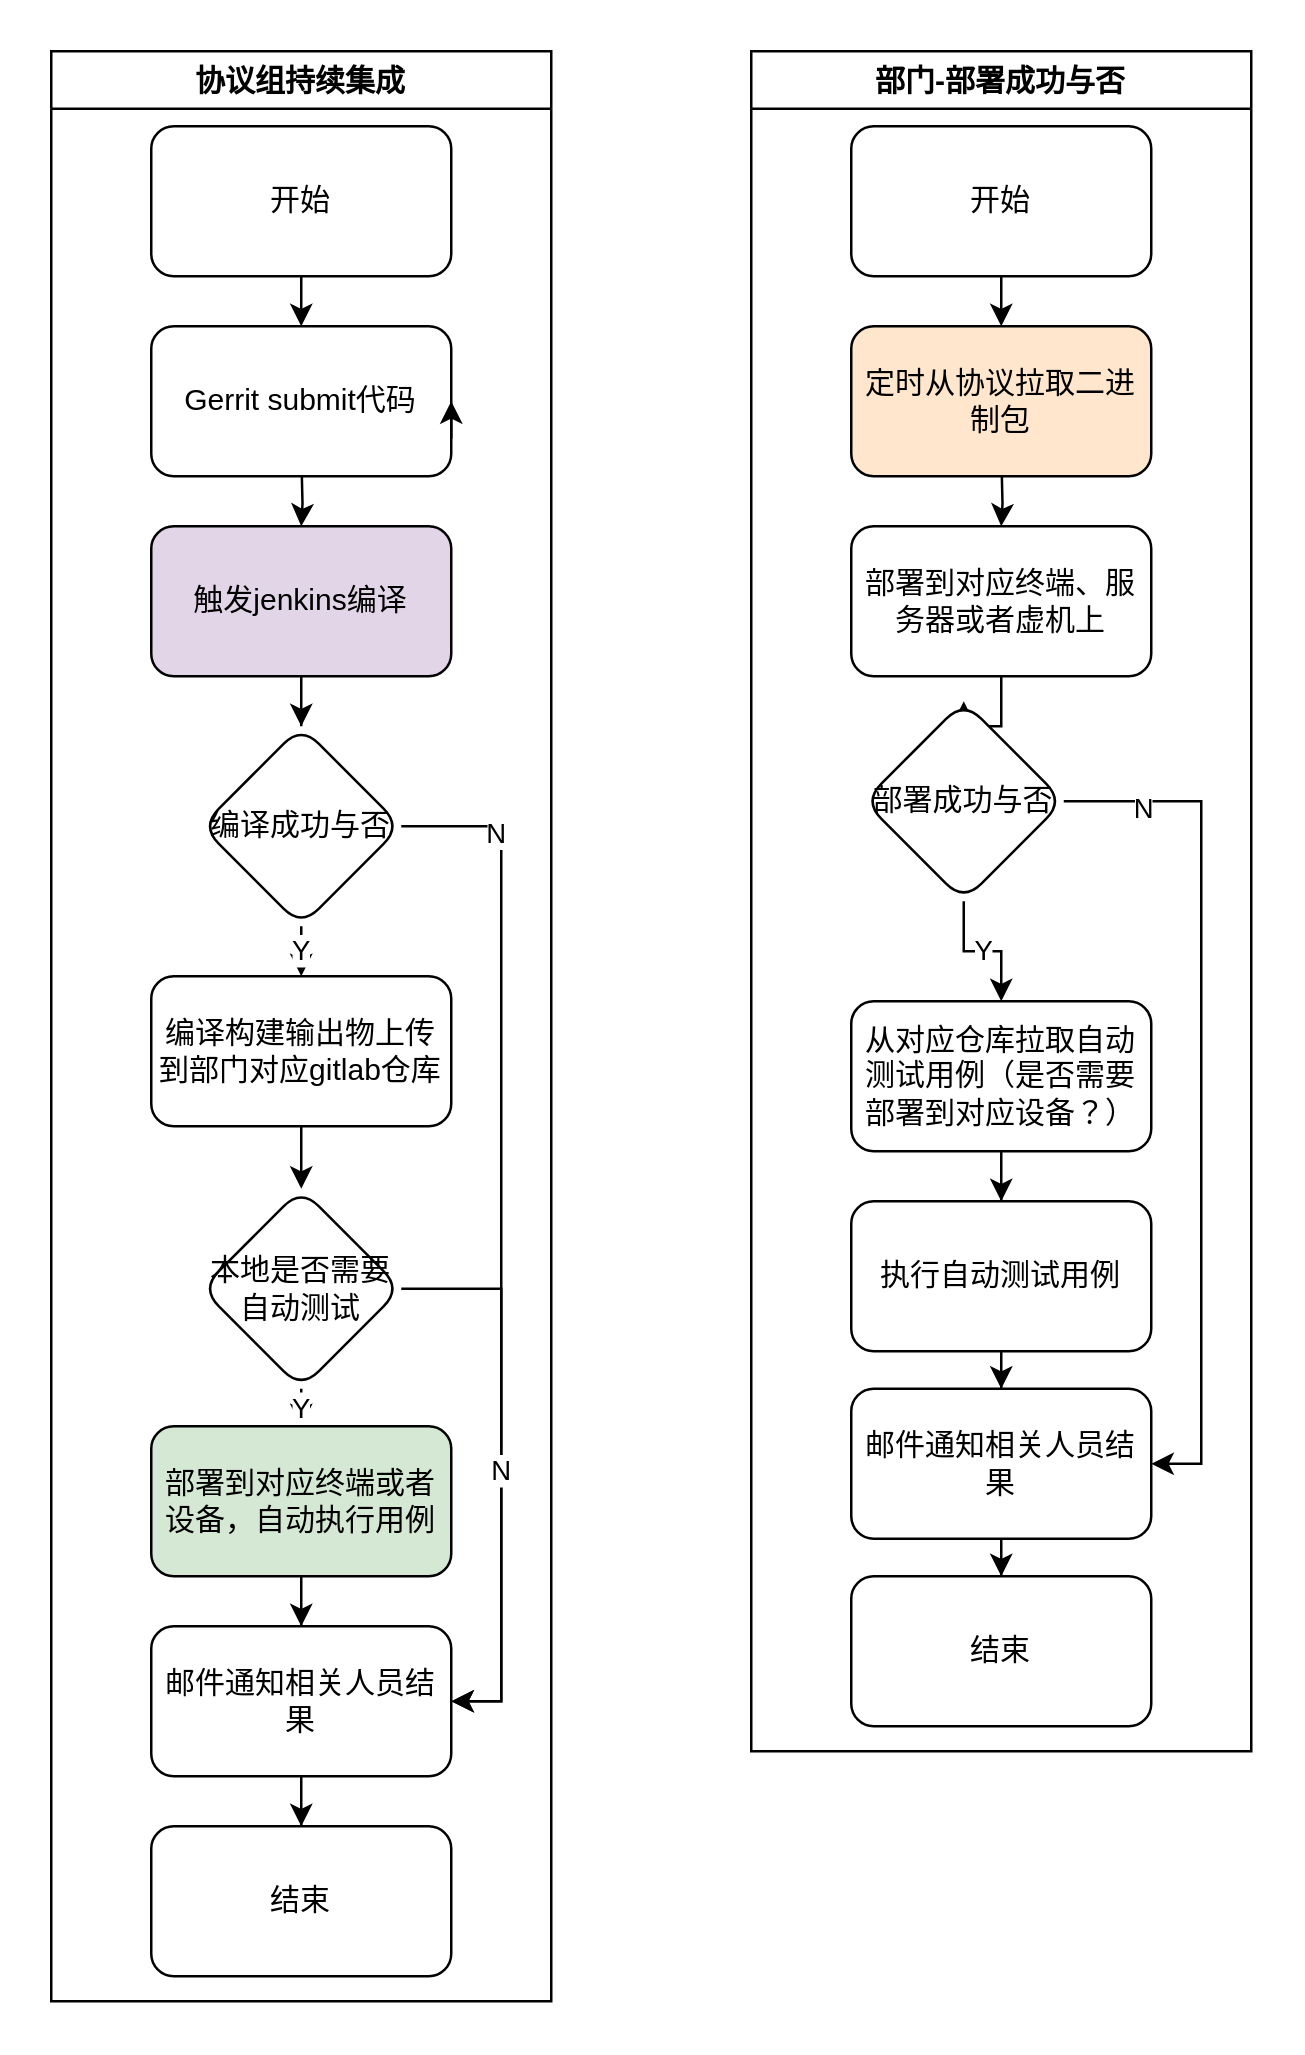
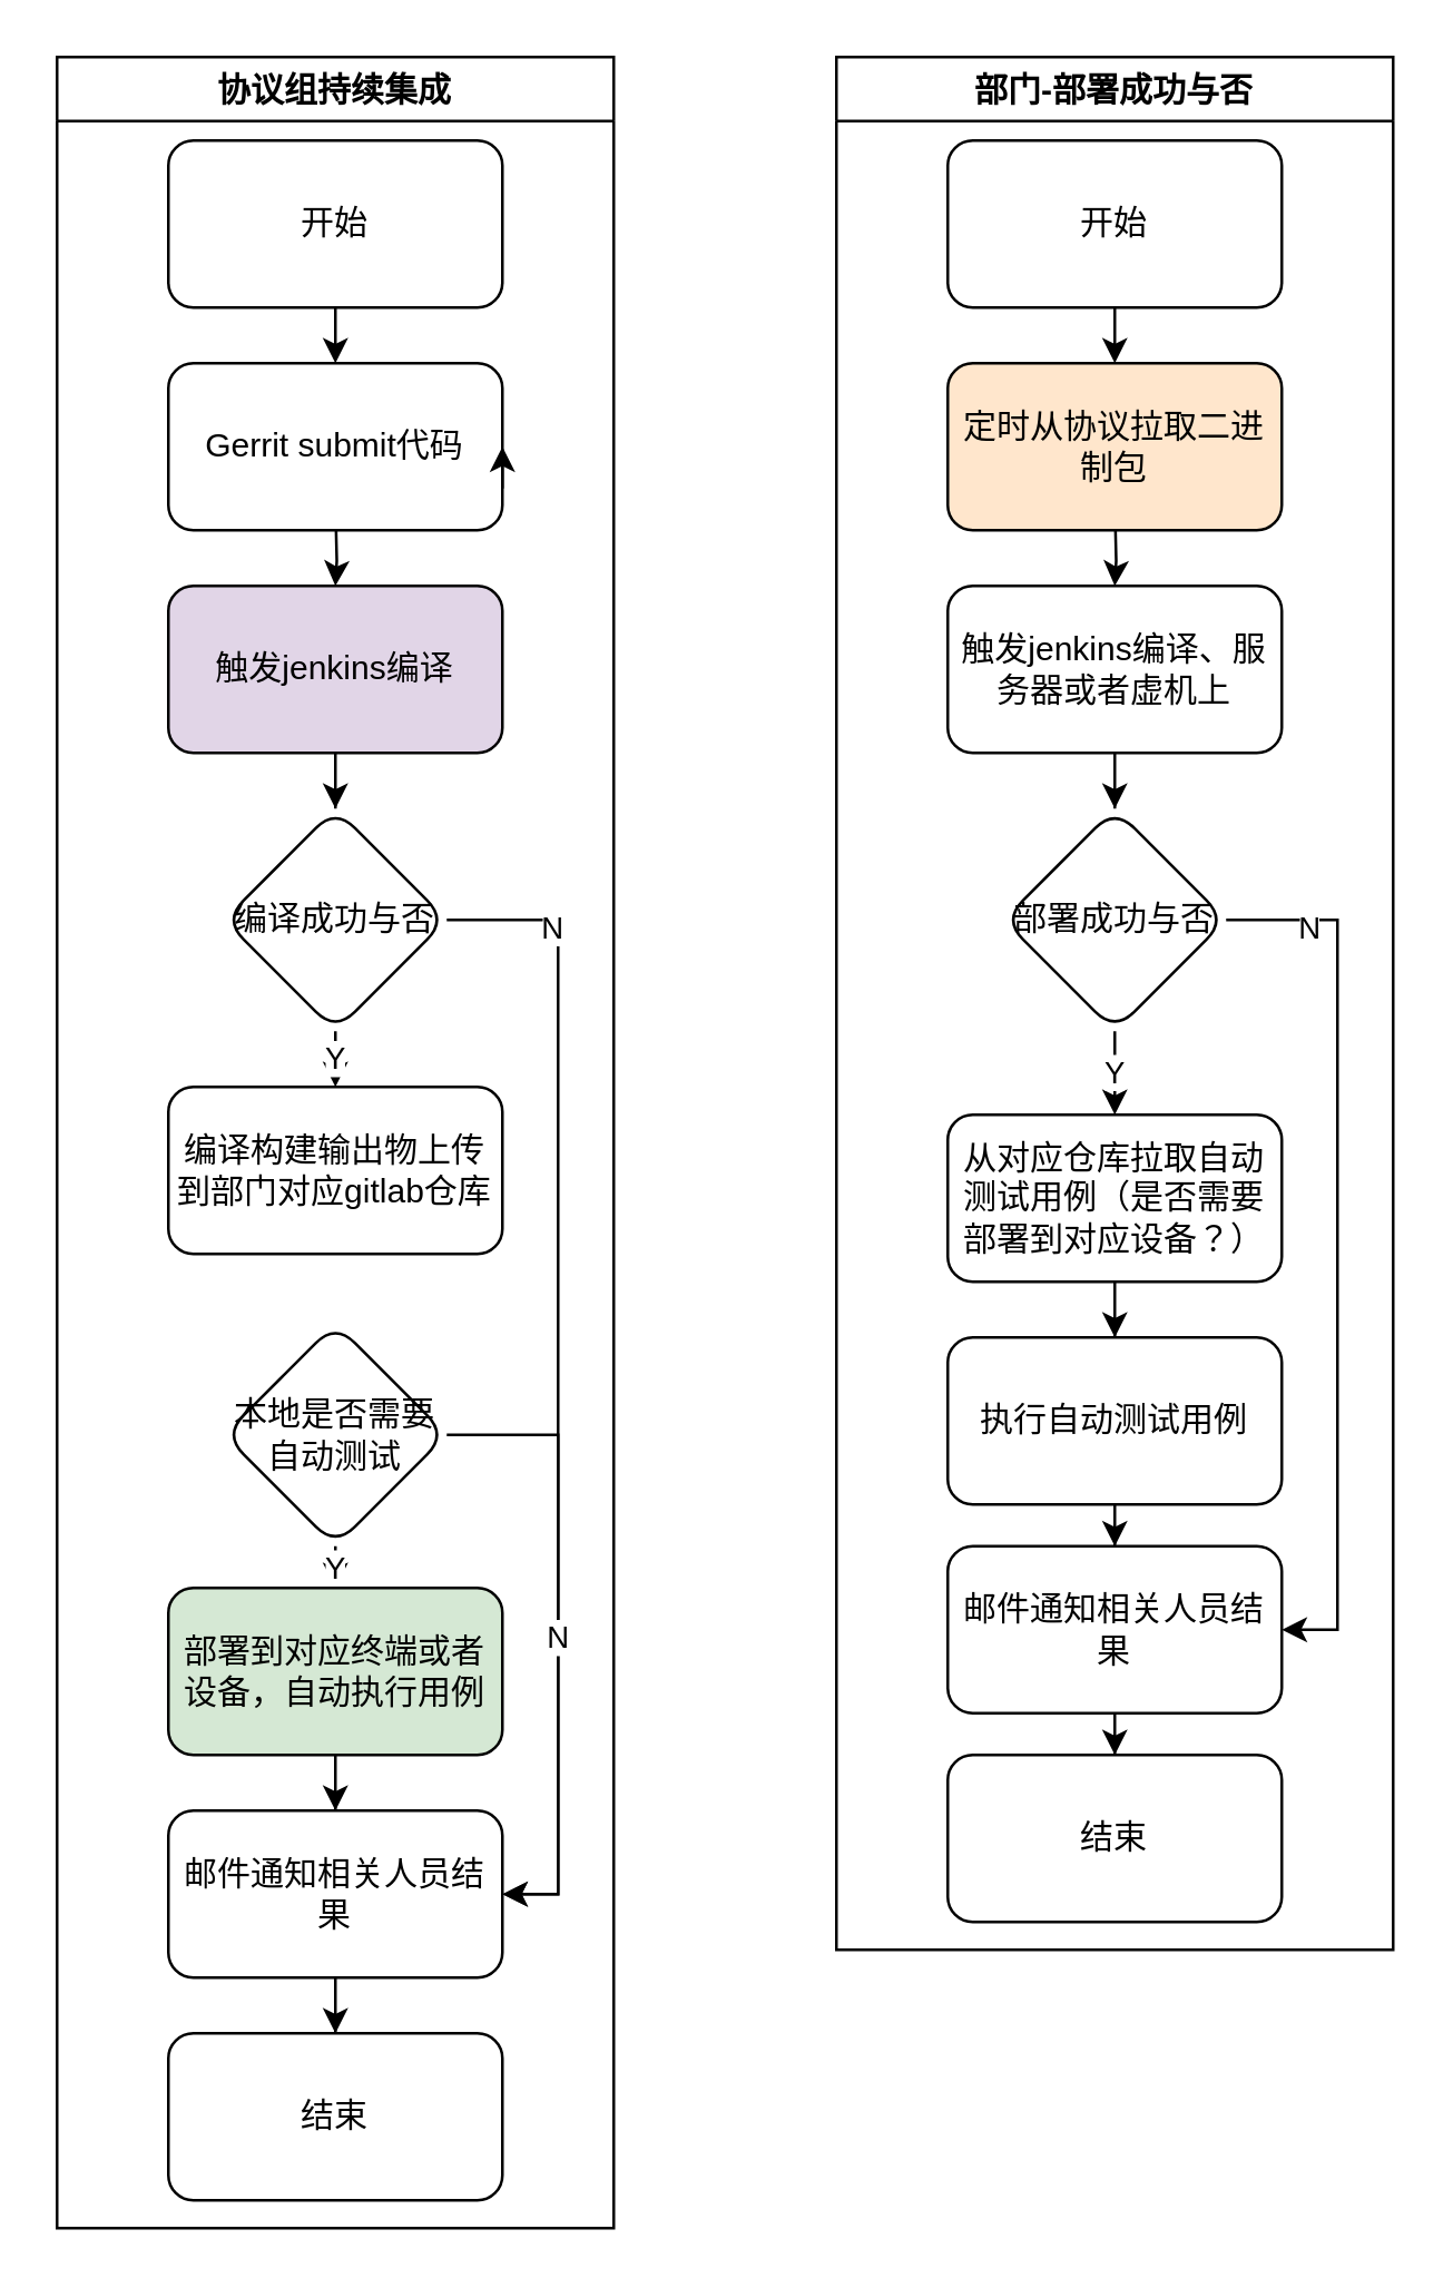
  <mxCell id="0" />
  <mxCell id="1" parent="0" />
  <mxCell id="2" value="" style="edgeStyle=orthogonalEdgeStyle;rounded=0;orthogonalLoop=1;jettySize=auto;html=1;" edge="1" parent="1" target="4"><mxGeometry relative="1" as="geometry"><mxPoint x="120" y="180" as="sourcePoint" /></mxGeometry></mxCell>
  <mxCell id="3" value="" style="edgeStyle=orthogonalEdgeStyle;rounded=0;orthogonalLoop=1;jettySize=auto;html=1;" edge="1" parent="1" source="4" target="8"><mxGeometry relative="1" as="geometry" /></mxCell>
  <mxCell id="4" value="触发jenkins编译" style="whiteSpace=wrap;html=1;rounded=1;glass=0;strokeWidth=1;shadow=0;fillColor=#e1d5e7;" vertex="1" parent="1"><mxGeometry x="60" y="210" width="120" height="60" as="geometry" /></mxCell>
  <mxCell id="5" value="Y" style="edgeStyle=orthogonalEdgeStyle;rounded=0;orthogonalLoop=1;jettySize=auto;html=1;exitX=0.5;exitY=1;exitDx=0;exitDy=0;entryX=0.5;entryY=0;entryDx=0;entryDy=0;" edge="1" parent="1" source="8" target="21"><mxGeometry relative="1" as="geometry" /></mxCell>
  <mxCell id="6" style="edgeStyle=orthogonalEdgeStyle;rounded=0;orthogonalLoop=1;jettySize=auto;html=1;exitX=1;exitY=0.5;exitDx=0;exitDy=0;entryX=1;entryY=0.5;entryDx=0;entryDy=0;" edge="1" parent="1" source="8" target="16"><mxGeometry relative="1" as="geometry" /></mxCell>
  <mxCell id="7" value="N" style="edgeLabel;html=1;align=center;verticalAlign=middle;resizable=0;points=[];" vertex="1" connectable="0" parent="6"><mxGeometry x="-0.818" y="-2" relative="1" as="geometry"><mxPoint as="offset" /></mxGeometry></mxCell>
  <mxCell id="8" value="编译成功与否" style="rhombus;whiteSpace=wrap;html=1;rounded=1;glass=0;strokeWidth=1;shadow=0;" vertex="1" parent="1"><mxGeometry x="80" y="290" width="80" height="80" as="geometry" /></mxCell>
  <mxCell id="9" value="Gerrit submit代码" style="rounded=1;whiteSpace=wrap;html=1;" vertex="1" parent="1"><mxGeometry x="60" y="130" width="120" height="60" as="geometry" /></mxCell>
  <mxCell id="10" style="edgeStyle=orthogonalEdgeStyle;rounded=0;orthogonalLoop=1;jettySize=auto;html=1;exitX=0.5;exitY=1;exitDx=0;exitDy=0;entryX=0.5;entryY=0;entryDx=0;entryDy=0;" edge="1" parent="1" source="11" target="9"><mxGeometry relative="1" as="geometry" /></mxCell>
  <mxCell id="11" value="开始" style="rounded=1;whiteSpace=wrap;html=1;" vertex="1" parent="1"><mxGeometry x="60" y="50" width="120" height="60" as="geometry" /></mxCell>
  <mxCell id="12" value="协议组持续集成" style="swimlane;" vertex="1" parent="1"><mxGeometry x="20" y="20" width="200" height="780" as="geometry" /></mxCell>
  <mxCell id="13" value="N" style="edgeStyle=orthogonalEdgeStyle;rounded=0;orthogonalLoop=1;jettySize=auto;html=1;exitX=1;exitY=0.5;exitDx=0;exitDy=0;entryX=1;entryY=0.5;entryDx=0;entryDy=0;" edge="1" parent="12" source="15" target="16"><mxGeometry relative="1" as="geometry" /></mxCell>
  <mxCell id="14" value="Y" style="edgeStyle=orthogonalEdgeStyle;rounded=0;orthogonalLoop=1;jettySize=auto;html=1;exitX=0.5;exitY=1;exitDx=0;exitDy=0;entryX=0.5;entryY=0;entryDx=0;entryDy=0;" edge="1" parent="12" source="15" target="20"><mxGeometry relative="1" as="geometry" /></mxCell>
  <mxCell id="15" value="本地是否需要自动测试" style="rhombus;whiteSpace=wrap;html=1;rounded=1;glass=0;strokeWidth=1;shadow=0;" vertex="1" parent="12"><mxGeometry x="60" y="455" width="80" height="80" as="geometry" /></mxCell>
  <mxCell id="16" value="邮件通知相关人员结果" style="whiteSpace=wrap;html=1;rounded=1;glass=0;strokeWidth=1;shadow=0;" vertex="1" parent="12"><mxGeometry x="40" y="630" width="120" height="60" as="geometry" /></mxCell>
  <mxCell id="17" value="结束" style="whiteSpace=wrap;html=1;rounded=1;glass=0;strokeWidth=1;shadow=0;" vertex="1" parent="12"><mxGeometry x="40" y="710" width="120" height="60" as="geometry" /></mxCell>
  <mxCell id="18" value="" style="edgeStyle=orthogonalEdgeStyle;rounded=0;orthogonalLoop=1;jettySize=auto;html=1;" edge="1" parent="12" source="16" target="17"><mxGeometry relative="1" as="geometry" /></mxCell>
  <mxCell id="19" style="edgeStyle=orthogonalEdgeStyle;rounded=0;orthogonalLoop=1;jettySize=auto;html=1;exitX=0.5;exitY=1;exitDx=0;exitDy=0;" edge="1" parent="12" source="20" target="16"><mxGeometry relative="1" as="geometry" /></mxCell>
  <mxCell id="20" value="部署到对应终端或者设备，自动执行用例" style="whiteSpace=wrap;html=1;rounded=1;glass=0;strokeWidth=1;shadow=0;fillColor=#d5e8d4;" vertex="1" parent="12"><mxGeometry x="40" y="550" width="120" height="60" as="geometry" /></mxCell>
  <mxCell id="21" value="编译构建输出物上传到部门对应gitlab仓库" style="whiteSpace=wrap;html=1;rounded=1;glass=0;strokeWidth=1;shadow=0;" vertex="1" parent="12"><mxGeometry x="40" y="370" width="120" height="60" as="geometry" /></mxCell>
- <mxCell id="22" value="" style="edgeStyle=orthogonalEdgeStyle;rounded=0;orthogonalLoop=1;jettySize=auto;html=1;" edge="1" parent="12" source="21" target="15"><mxGeometry relative="1" as="geometry" /></mxCell>
  <mxCell id="23" value="" style="edgeStyle=orthogonalEdgeStyle;rounded=0;orthogonalLoop=1;jettySize=auto;html=1;" edge="1" parent="1" target="25"><mxGeometry relative="1" as="geometry"><mxPoint x="400" y="180" as="sourcePoint" /></mxGeometry></mxCell>
  <mxCell id="24" value="" style="edgeStyle=orthogonalEdgeStyle;rounded=0;orthogonalLoop=1;jettySize=auto;html=1;" edge="1" parent="1" source="25" target="35"><mxGeometry relative="1" as="geometry" /></mxCell>
- <mxCell id="25" value="部署到对应终端、服务器或者虚机上" style="whiteSpace=wrap;html=1;rounded=1;glass=0;strokeWidth=1;shadow=0;" vertex="1" parent="1"><mxGeometry x="340" y="210" width="120" height="60" as="geometry" /></mxCell>
+ <mxCell id="25" value="触发jenkins编译、服务器或者虚机上" style="whiteSpace=wrap;html=1;rounded=1;glass=0;strokeWidth=1;shadow=0;" vertex="1" parent="1"><mxGeometry x="340" y="210" width="120" height="60" as="geometry" /></mxCell>
  <mxCell id="26" value="" style="edgeStyle=orthogonalEdgeStyle;rounded=0;orthogonalLoop=1;jettySize=auto;html=1;" edge="1" parent="1" source="27" target="29"><mxGeometry relative="1" as="geometry" /></mxCell>
  <mxCell id="27" value="从对应仓库拉取自动测试用例（是否需要部署到对应设备？）" style="whiteSpace=wrap;html=1;rounded=1;glass=0;strokeWidth=1;shadow=0;" vertex="1" parent="1"><mxGeometry x="340" y="400" width="120" height="60" as="geometry" /></mxCell>
  <mxCell id="28" value="" style="edgeStyle=orthogonalEdgeStyle;rounded=0;orthogonalLoop=1;jettySize=auto;html=1;" edge="1" parent="1" source="29" target="31"><mxGeometry relative="1" as="geometry" /></mxCell>
  <mxCell id="29" value="执行自动测试用例" style="whiteSpace=wrap;html=1;rounded=1;glass=0;strokeWidth=1;shadow=0;" vertex="1" parent="1"><mxGeometry x="340" y="480" width="120" height="60" as="geometry" /></mxCell>
  <mxCell id="30" value="" style="edgeStyle=orthogonalEdgeStyle;rounded=0;orthogonalLoop=1;jettySize=auto;html=1;" edge="1" parent="1" source="31" target="36"><mxGeometry relative="1" as="geometry" /></mxCell>
  <mxCell id="31" value="邮件通知相关人员结果" style="whiteSpace=wrap;html=1;rounded=1;glass=0;strokeWidth=1;shadow=0;" vertex="1" parent="1"><mxGeometry x="340" y="555" width="120" height="60" as="geometry" /></mxCell>
  <mxCell id="32" value="Y" style="edgeStyle=orthogonalEdgeStyle;rounded=0;orthogonalLoop=1;jettySize=auto;html=1;exitX=0.5;exitY=1;exitDx=0;exitDy=0;entryX=0.5;entryY=0;entryDx=0;entryDy=0;" edge="1" parent="1" source="35" target="27"><mxGeometry relative="1" as="geometry" /></mxCell>
  <mxCell id="33" style="edgeStyle=orthogonalEdgeStyle;rounded=0;orthogonalLoop=1;jettySize=auto;html=1;exitX=1;exitY=0.5;exitDx=0;exitDy=0;entryX=1;entryY=0.5;entryDx=0;entryDy=0;" edge="1" parent="1" source="35" target="31"><mxGeometry relative="1" as="geometry" /></mxCell>
  <mxCell id="34" value="N" style="edgeLabel;html=1;align=center;verticalAlign=middle;resizable=0;points=[];" vertex="1" connectable="0" parent="33"><mxGeometry x="-0.818" y="-2" relative="1" as="geometry"><mxPoint as="offset" /></mxGeometry></mxCell>
- <mxCell id="35" value="部署成功与否" style="rhombus;whiteSpace=wrap;html=1;rounded=1;glass=0;strokeWidth=1;shadow=0;" vertex="1" parent="1"><mxGeometry x="345" y="280" width="80" height="80" as="geometry" /></mxCell>
+ <mxCell id="35" value="部署成功与否" style="rhombus;whiteSpace=wrap;html=1;rounded=1;glass=0;strokeWidth=1;shadow=0;" vertex="1" parent="1"><mxGeometry x="360" y="290" width="80" height="80" as="geometry" /></mxCell>
  <mxCell id="36" value="结束" style="whiteSpace=wrap;html=1;rounded=1;glass=0;strokeWidth=1;shadow=0;" vertex="1" parent="1"><mxGeometry x="340" y="630" width="120" height="60" as="geometry" /></mxCell>
  <mxCell id="37" value="定时从协议拉取二进制包" style="rounded=1;whiteSpace=wrap;html=1;fillColor=#ffe6cc;" vertex="1" parent="1"><mxGeometry x="340" y="130" width="120" height="60" as="geometry" /></mxCell>
  <mxCell id="38" style="edgeStyle=orthogonalEdgeStyle;rounded=0;orthogonalLoop=1;jettySize=auto;html=1;exitX=0.5;exitY=1;exitDx=0;exitDy=0;entryX=0.5;entryY=0;entryDx=0;entryDy=0;" edge="1" parent="1" source="39" target="37"><mxGeometry relative="1" as="geometry" /></mxCell>
  <mxCell id="39" value="开始" style="rounded=1;whiteSpace=wrap;html=1;" vertex="1" parent="1"><mxGeometry x="340" y="50" width="120" height="60" as="geometry" /></mxCell>
  <mxCell id="40" value="部门-部署成功与否" style="swimlane;" vertex="1" parent="1"><mxGeometry x="300" y="20" width="200" height="680" as="geometry" /></mxCell>
  <mxCell id="41" style="edgeStyle=orthogonalEdgeStyle;rounded=0;orthogonalLoop=1;jettySize=auto;html=1;exitX=1;exitY=0.75;exitDx=0;exitDy=0;entryX=1;entryY=0.5;entryDx=0;entryDy=0;" edge="1" parent="1" source="9" target="9"><mxGeometry relative="1" as="geometry" /></mxCell>
